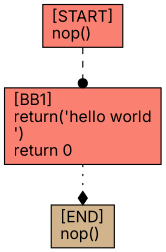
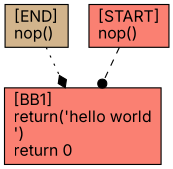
  digraph {
    fontname=Inter
    node [fillcolor=salmon fontname=Inter shape=box style=filled]
    edge [fontname=Inter]
    n1 [fillcolor=tan label="[END]\lnop()\l"]
    n2 [label="[START]\lnop()\l"]
    n3 [label="[BB1]\lreturn('hello world\n')\lreturn 0\l"]
    n2 -> n3 [arrowhead=dot style=dashed]
-   n3 -> n1 [arrowhead=diamond style=dotted]
+   n1 -> n3 [arrowhead=diamond style=dotted]
  }
